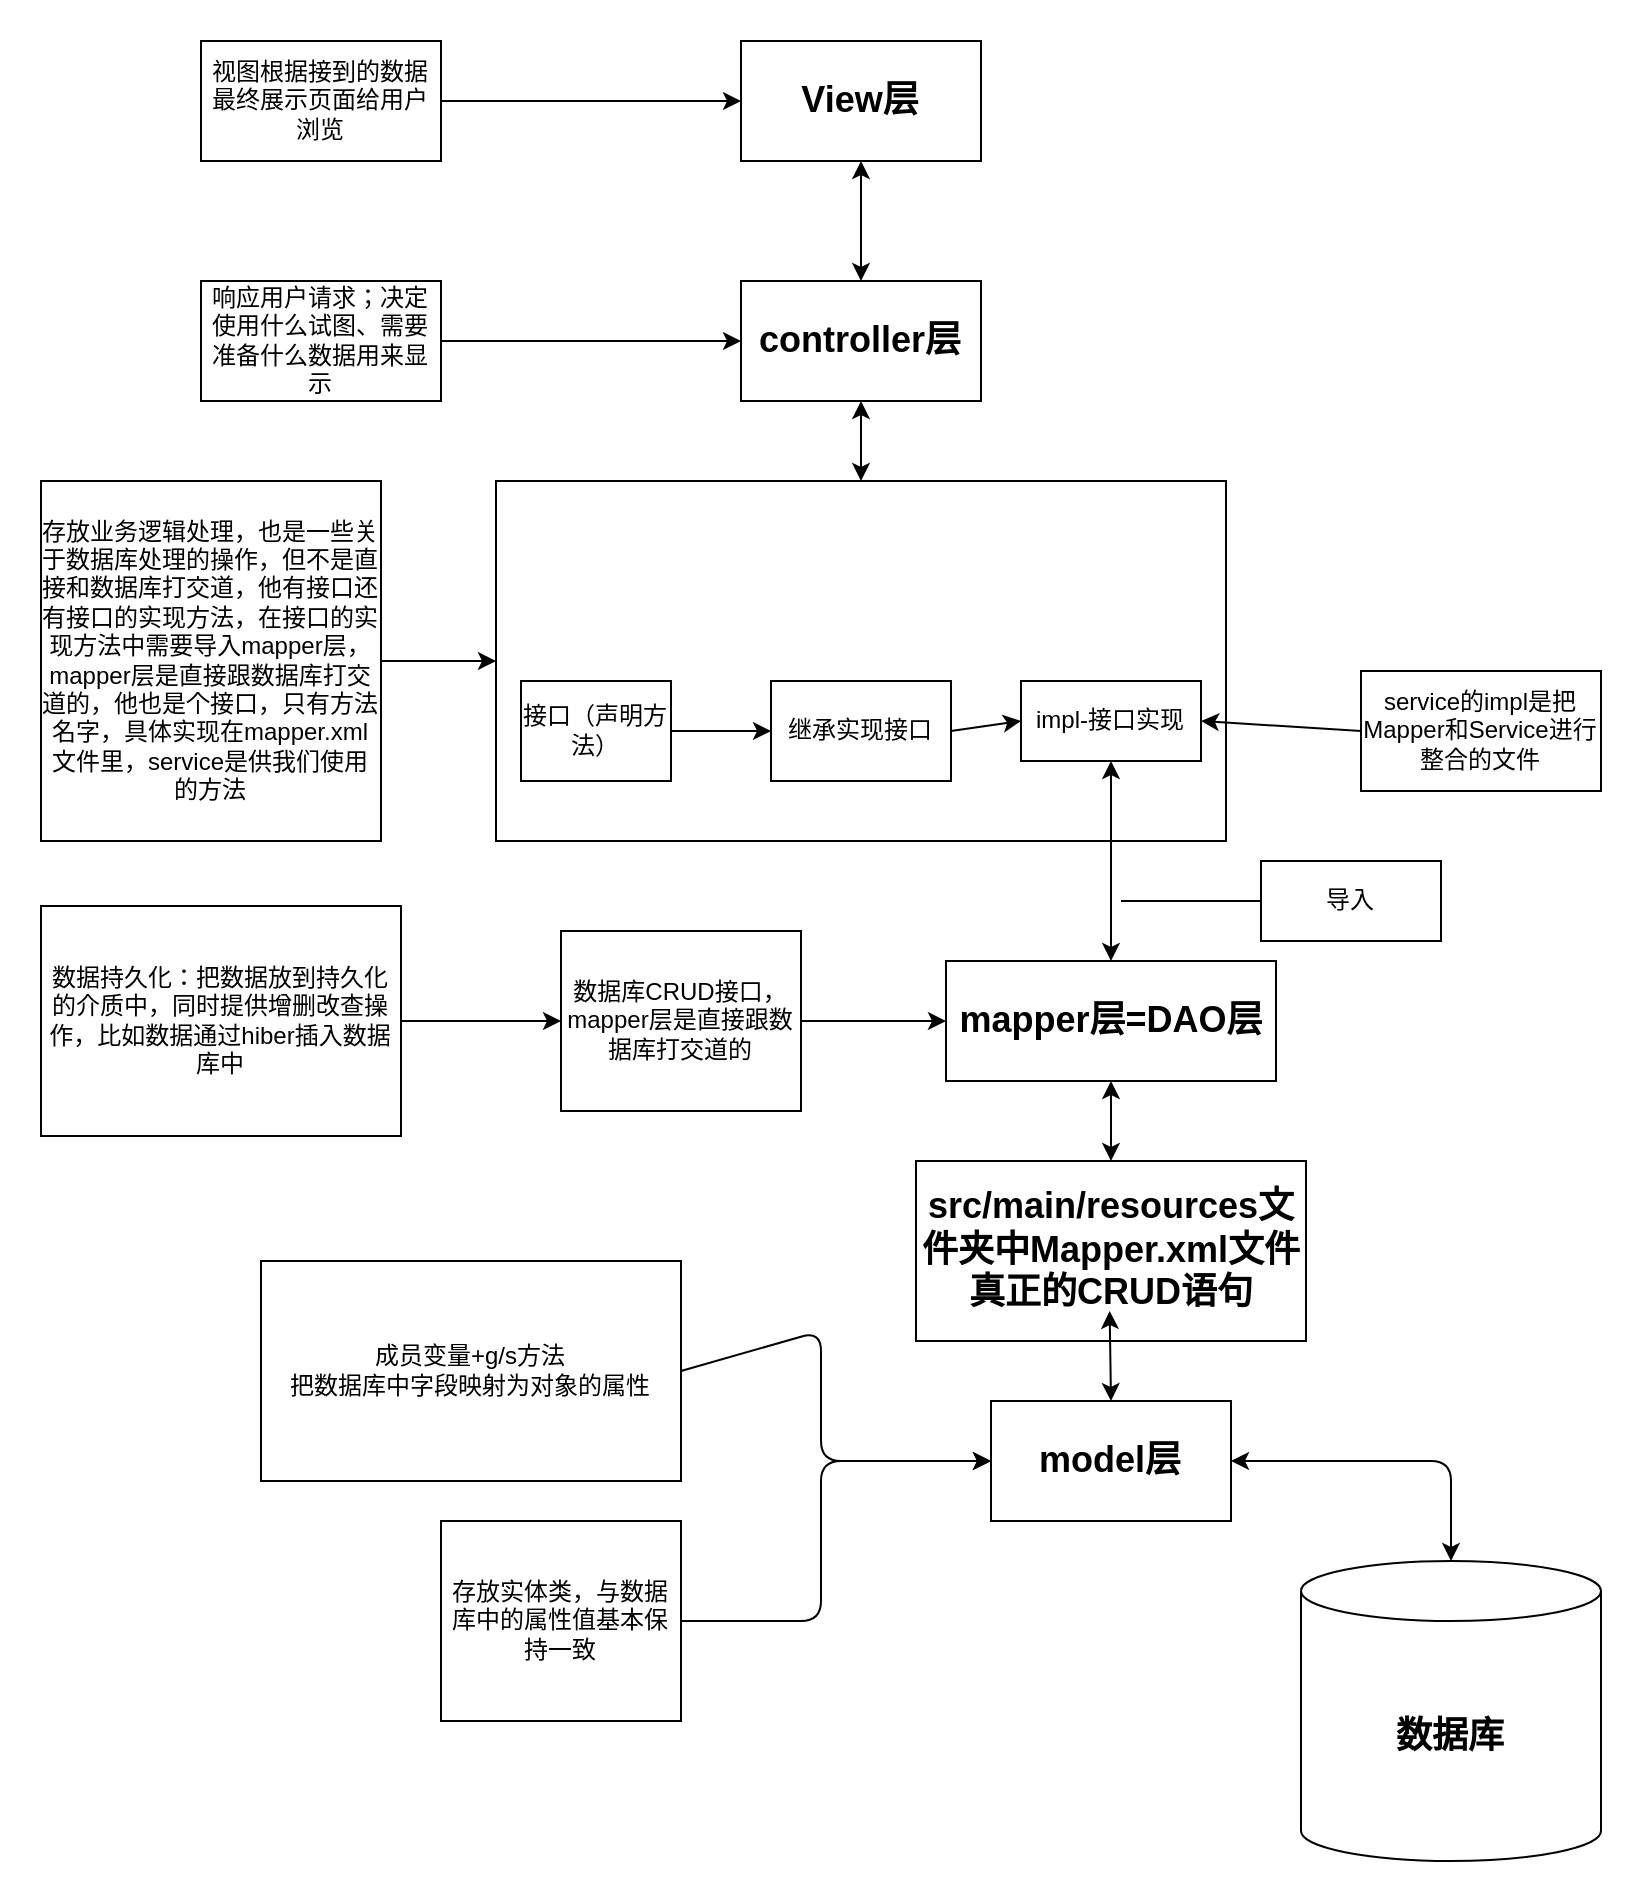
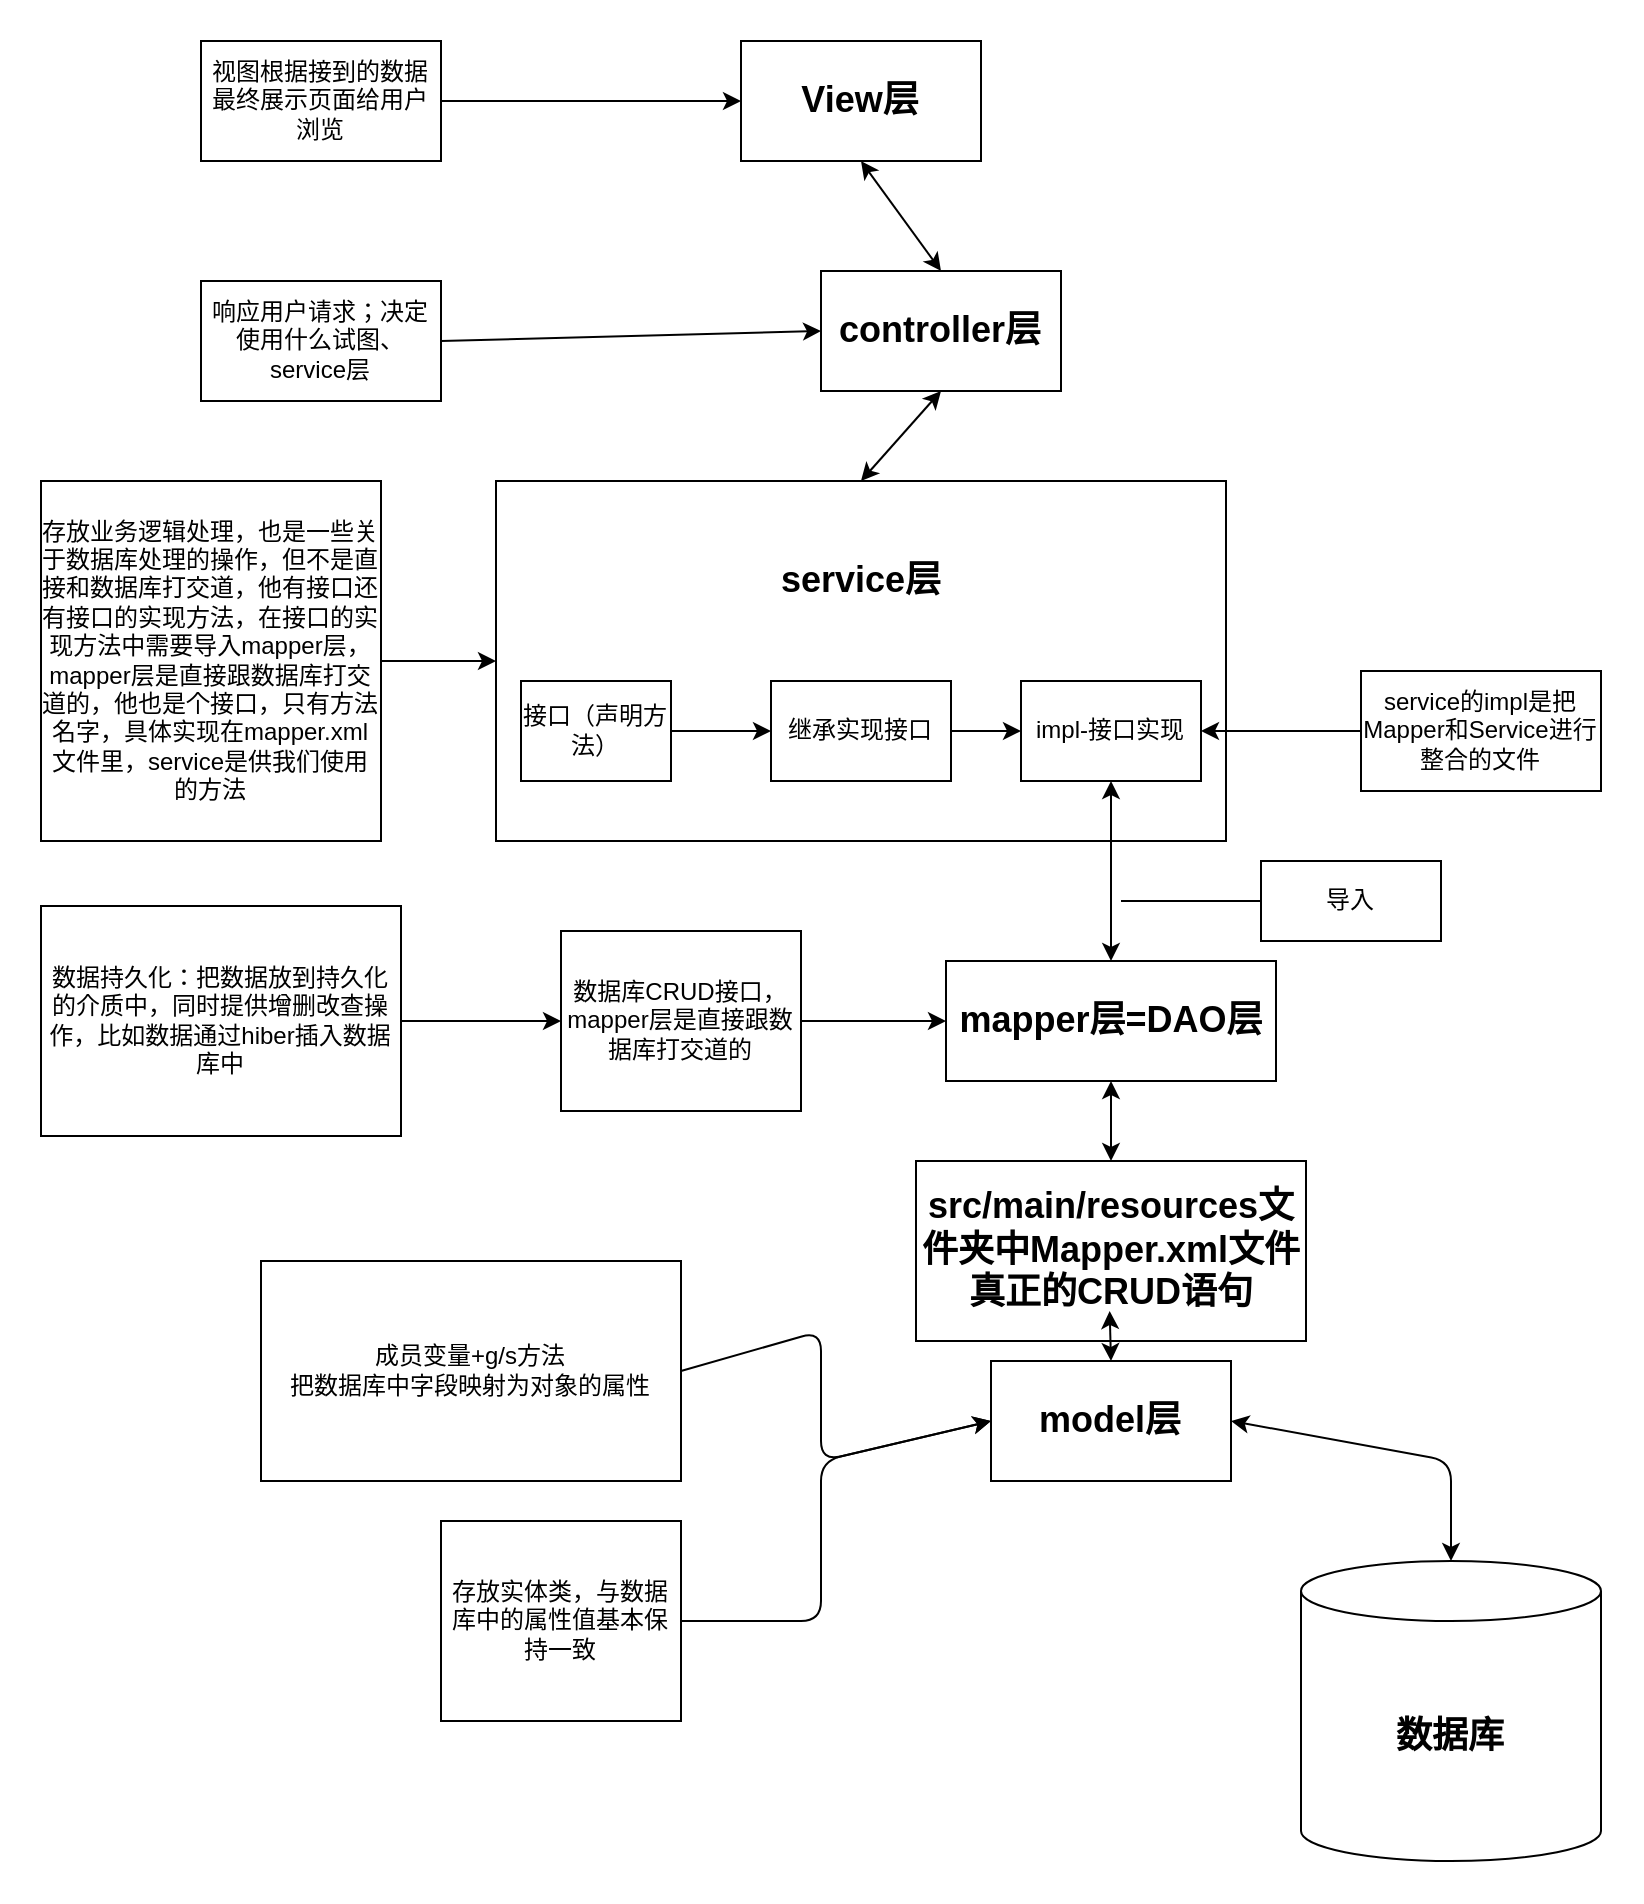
  <mxCell id="0" />
  <mxCell id="1" parent="0" />
  <mxCell id="2" value="&lt;b&gt;&lt;font style=&quot;font-size: 18px&quot;&gt;View层&lt;/font&gt;&lt;/b&gt;" style="rounded=0;whiteSpace=wrap;html=1;" parent="1" vertex="1"><mxGeometry x="370" y="20" width="120" height="60" as="geometry" /></mxCell>
  <mxCell id="3" style="edgeStyle=none;html=1;exitX=1;exitY=0.5;exitDx=0;exitDy=0;entryX=0;entryY=0.5;entryDx=0;entryDy=0;" parent="1" source="4" target="2" edge="1"><mxGeometry relative="1" as="geometry" /></mxCell>
  <mxCell id="4" value="视图根据接到的数据最终展示页面给用户浏览" style="rounded=0;whiteSpace=wrap;html=1;" parent="1" vertex="1"><mxGeometry x="100" y="20" width="120" height="60" as="geometry" /></mxCell>
- <mxCell id="5" value="&lt;font style=&quot;font-size: 18px&quot;&gt;&lt;b&gt;controller层&lt;/b&gt;&lt;/font&gt;" style="rounded=0;whiteSpace=wrap;html=1;" parent="1" vertex="1"><mxGeometry x="370" y="140" width="120" height="60" as="geometry" /></mxCell>
+ <mxCell id="5" value="&lt;font style=&quot;font-size: 18px&quot;&gt;&lt;b&gt;controller层&lt;/b&gt;&lt;/font&gt;" style="rounded=0;whiteSpace=wrap;html=1;" parent="1" vertex="1"><mxGeometry x="410" y="135" width="120" height="60" as="geometry" /></mxCell>
  <mxCell id="6" value="" style="endArrow=classic;startArrow=classic;html=1;exitX=0.5;exitY=0;exitDx=0;exitDy=0;entryX=0.5;entryY=1;entryDx=0;entryDy=0;" parent="1" source="5" target="2" edge="1"><mxGeometry width="50" height="50" relative="1" as="geometry"><mxPoint x="450" y="250" as="sourcePoint" /><mxPoint x="500" y="200" as="targetPoint" /></mxGeometry></mxCell>
  <mxCell id="7" style="edgeStyle=none;html=1;exitX=1;exitY=0.5;exitDx=0;exitDy=0;entryX=0;entryY=0.5;entryDx=0;entryDy=0;" parent="1" source="8" target="5" edge="1"><mxGeometry relative="1" as="geometry" /></mxCell>
- <mxCell id="8" value="响应用户请求；决定使用什么试图、需要准备什么数据用来显示" style="rounded=0;whiteSpace=wrap;html=1;" parent="1" vertex="1"><mxGeometry x="100" y="140" width="120" height="60" as="geometry" /></mxCell>
+ <mxCell id="8" value="响应用户请求；决定使用什么试图、service层" style="rounded=0;whiteSpace=wrap;html=1;" parent="1" vertex="1"><mxGeometry x="100" y="140" width="120" height="60" as="geometry" /></mxCell>
  <mxCell id="9" value="" style="rounded=0;whiteSpace=wrap;html=1;" parent="1" vertex="1"><mxGeometry x="247.5" y="240" width="365" height="180" as="geometry" /></mxCell>
  <mxCell id="10" value="" style="endArrow=classic;startArrow=classic;html=1;exitX=0.5;exitY=0;exitDx=0;exitDy=0;entryX=0.5;entryY=1;entryDx=0;entryDy=0;" parent="1" source="9" target="5" edge="1"><mxGeometry width="50" height="50" relative="1" as="geometry"><mxPoint x="450" y="250" as="sourcePoint" /><mxPoint x="500" y="200" as="targetPoint" /></mxGeometry></mxCell>
  <mxCell id="11" style="edgeStyle=none;html=1;exitX=1;exitY=0.5;exitDx=0;exitDy=0;entryX=0;entryY=0.5;entryDx=0;entryDy=0;" parent="1" source="12" target="14" edge="1"><mxGeometry relative="1" as="geometry" /></mxCell>
  <mxCell id="12" value="接口（声明方法）" style="rounded=0;whiteSpace=wrap;html=1;" parent="1" vertex="1"><mxGeometry x="260" y="340" width="75" height="50" as="geometry" /></mxCell>
  <mxCell id="13" style="edgeStyle=none;html=1;exitX=1;exitY=0.5;exitDx=0;exitDy=0;entryX=0;entryY=0.5;entryDx=0;entryDy=0;" parent="1" source="14" target="15" edge="1"><mxGeometry relative="1" as="geometry" /></mxCell>
  <mxCell id="14" value="继承实现接口" style="rounded=0;whiteSpace=wrap;html=1;" parent="1" vertex="1"><mxGeometry x="385" y="340" width="90" height="50" as="geometry" /></mxCell>
- <mxCell id="15" value="impl-接口实现" style="rounded=0;whiteSpace=wrap;html=1;" parent="1" vertex="1"><mxGeometry x="510" y="340" width="90" height="40" as="geometry" /></mxCell>
+ <mxCell id="15" value="impl-接口实现" style="rounded=0;whiteSpace=wrap;html=1;" parent="1" vertex="1"><mxGeometry x="510" y="340" width="90" height="50" as="geometry" /></mxCell>
  <mxCell id="16" style="edgeStyle=none;html=1;exitX=1;exitY=0.5;exitDx=0;exitDy=0;" parent="1" source="17" target="9" edge="1"><mxGeometry relative="1" as="geometry" /></mxCell>
  <mxCell id="17" value="存放业务逻辑处理，也是一些关于数据库处理的操作，但不是直接和数据库打交道，他有接口还有接口的实现方法，在接口的实现方法中需要导入mapper层，mapper层是直接跟数据库打交道的，他也是个接口，只有方法名字，具体实现在mapper.xml文件里，service是供我们使用的方法" style="rounded=0;whiteSpace=wrap;html=1;" parent="1" vertex="1"><mxGeometry x="20" y="240" width="170" height="180" as="geometry" /></mxCell>
  <mxCell id="18" style="edgeStyle=none;html=1;exitX=0;exitY=0.5;exitDx=0;exitDy=0;entryX=1;entryY=0.5;entryDx=0;entryDy=0;" parent="1" source="19" target="15" edge="1"><mxGeometry relative="1" as="geometry" /></mxCell>
  <mxCell id="19" value="service的impl是把Mapper和Service进行整合的文件" style="rounded=0;whiteSpace=wrap;html=1;" parent="1" vertex="1"><mxGeometry x="680" y="335" width="120" height="60" as="geometry" /></mxCell>
  <mxCell id="20" value="&lt;font style=&quot;font-size: 18px&quot;&gt;&lt;b&gt;mapper层=DAO层&lt;/b&gt;&lt;/font&gt;" style="rounded=0;whiteSpace=wrap;html=1;" parent="1" vertex="1"><mxGeometry x="472.5" y="480" width="165" height="60" as="geometry" /></mxCell>
  <mxCell id="21" value="" style="endArrow=classic;startArrow=classic;html=1;exitX=0.5;exitY=0;exitDx=0;exitDy=0;entryX=0.5;entryY=1;entryDx=0;entryDy=0;" parent="1" source="20" target="15" edge="1"><mxGeometry width="50" height="50" relative="1" as="geometry"><mxPoint x="450" y="610" as="sourcePoint" /><mxPoint x="500" y="560" as="targetPoint" /></mxGeometry></mxCell>
  <mxCell id="22" value="导入" style="rounded=0;whiteSpace=wrap;html=1;" parent="1" vertex="1"><mxGeometry x="630" y="430" width="90" height="40" as="geometry" /></mxCell>
  <mxCell id="23" style="edgeStyle=none;html=1;exitX=1;exitY=0.5;exitDx=0;exitDy=0;entryX=0;entryY=0.5;entryDx=0;entryDy=0;" parent="1" source="24" target="20" edge="1"><mxGeometry relative="1" as="geometry" /></mxCell>
  <mxCell id="24" value="数据库CRUD接口，mapper层是直接跟数据库打交道的" style="rounded=0;whiteSpace=wrap;html=1;" parent="1" vertex="1"><mxGeometry x="280" y="465" width="120" height="90" as="geometry" /></mxCell>
  <mxCell id="25" style="edgeStyle=none;html=1;exitX=1;exitY=0.5;exitDx=0;exitDy=0;entryX=0;entryY=0.5;entryDx=0;entryDy=0;" parent="1" source="26" target="24" edge="1"><mxGeometry relative="1" as="geometry" /></mxCell>
  <mxCell id="26" value="数据持久化：把数据放到持久化的介质中，同时提供增删改查操作，比如数据通过hiber插入数据库中" style="rounded=0;whiteSpace=wrap;html=1;" parent="1" vertex="1"><mxGeometry x="20" y="452.5" width="180" height="115" as="geometry" /></mxCell>
  <mxCell id="27" value="" style="endArrow=none;html=1;entryX=0;entryY=0.5;entryDx=0;entryDy=0;" parent="1" target="22" edge="1"><mxGeometry width="50" height="50" relative="1" as="geometry"><mxPoint x="560" y="450" as="sourcePoint" /><mxPoint x="240" y="670" as="targetPoint" /></mxGeometry></mxCell>
  <mxCell id="28" value="&lt;font style=&quot;font-size: 18px&quot;&gt;&lt;b&gt;src/main/resources文件夹中Mapper.xml文件真正的CRUD语句&lt;/b&gt;&lt;/font&gt;" style="rounded=0;whiteSpace=wrap;html=1;" parent="1" vertex="1"><mxGeometry x="457.5" y="580" width="195" height="90" as="geometry" /></mxCell>
  <mxCell id="29" value="" style="endArrow=classic;startArrow=classic;html=1;entryX=0.5;entryY=1;entryDx=0;entryDy=0;exitX=0.5;exitY=0;exitDx=0;exitDy=0;" parent="1" source="28" target="20" edge="1"><mxGeometry width="50" height="50" relative="1" as="geometry"><mxPoint x="430" y="610" as="sourcePoint" /><mxPoint x="480" y="560" as="targetPoint" /></mxGeometry></mxCell>
- <mxCell id="30" value="&lt;b&gt;&lt;font style=&quot;font-size: 18px&quot;&gt;model层&lt;/font&gt;&lt;/b&gt;" style="rounded=0;whiteSpace=wrap;html=1;" parent="1" vertex="1"><mxGeometry x="495" y="700" width="120" height="60" as="geometry" /></mxCell>
+ <mxCell id="30" value="&lt;b&gt;&lt;font style=&quot;font-size: 18px&quot;&gt;model层&lt;/font&gt;&lt;/b&gt;" style="rounded=0;whiteSpace=wrap;html=1;" parent="1" vertex="1"><mxGeometry x="495" y="680" width="120" height="60" as="geometry" /></mxCell>
  <mxCell id="31" value="" style="endArrow=classic;startArrow=classic;html=1;entryX=0.5;entryY=1;entryDx=0;entryDy=0;exitX=0.5;exitY=0;exitDx=0;exitDy=0;" parent="1" source="30" edge="1"><mxGeometry width="50" height="50" relative="1" as="geometry"><mxPoint x="554" y="700" as="sourcePoint" /><mxPoint x="554.33" y="655" as="targetPoint" /></mxGeometry></mxCell>
  <mxCell id="32" style="edgeStyle=none;html=1;exitX=1;exitY=0.5;exitDx=0;exitDy=0;entryX=0;entryY=0.5;entryDx=0;entryDy=0;" parent="1" source="33" target="30" edge="1"><mxGeometry relative="1" as="geometry"><Array as="points"><mxPoint x="410" y="665" /><mxPoint x="410" y="730" /></Array></mxGeometry></mxCell>
  <mxCell id="33" value="成员变量+g/s方法&lt;br&gt;把数据库中字段映射为对象的属性" style="rounded=0;whiteSpace=wrap;html=1;" parent="1" vertex="1"><mxGeometry x="130" y="630" width="210" height="110" as="geometry" /></mxCell>
  <mxCell id="34" style="edgeStyle=none;html=1;exitX=1;exitY=0.5;exitDx=0;exitDy=0;entryX=0;entryY=0.5;entryDx=0;entryDy=0;" parent="1" source="35" target="30" edge="1"><mxGeometry relative="1" as="geometry"><Array as="points"><mxPoint x="410" y="810" /><mxPoint x="410" y="730" /></Array></mxGeometry></mxCell>
  <mxCell id="35" value="存放实体类，与数据库中的属性值基本保持一致" style="rounded=0;whiteSpace=wrap;html=1;" parent="1" vertex="1"><mxGeometry x="220" y="760" width="120" height="100" as="geometry" /></mxCell>
  <mxCell id="36" value="&lt;font style=&quot;font-size: 18px&quot;&gt;&lt;b&gt;数据库&lt;/b&gt;&lt;/font&gt;" style="shape=cylinder3;whiteSpace=wrap;html=1;boundedLbl=1;backgroundOutline=1;size=15;" parent="1" vertex="1"><mxGeometry x="650" y="780" width="150" height="150" as="geometry" /></mxCell>
  <mxCell id="37" value="" style="endArrow=classic;startArrow=classic;html=1;entryX=1;entryY=0.5;entryDx=0;entryDy=0;exitX=0.5;exitY=0;exitDx=0;exitDy=0;exitPerimeter=0;" parent="1" source="36" target="30" edge="1"><mxGeometry width="50" height="50" relative="1" as="geometry"><mxPoint x="430" y="690" as="sourcePoint" /><mxPoint x="480" y="640" as="targetPoint" /><Array as="points"><mxPoint x="725" y="730" /></Array></mxGeometry></mxCell>
+ <mxCell id="38" value="&lt;span&gt;&lt;font style=&quot;font-size: 18px&quot;&gt;&lt;b&gt;service层&lt;/b&gt;&lt;/font&gt;&lt;/span&gt;" style="text;html=1;resizable=0;autosize=1;align=center;verticalAlign=middle;points=[];fillColor=none;strokeColor=none;rounded=0;" parent="1" vertex="1"><mxGeometry x="380" y="280" width="100" height="20" as="geometry" /></mxCell>
